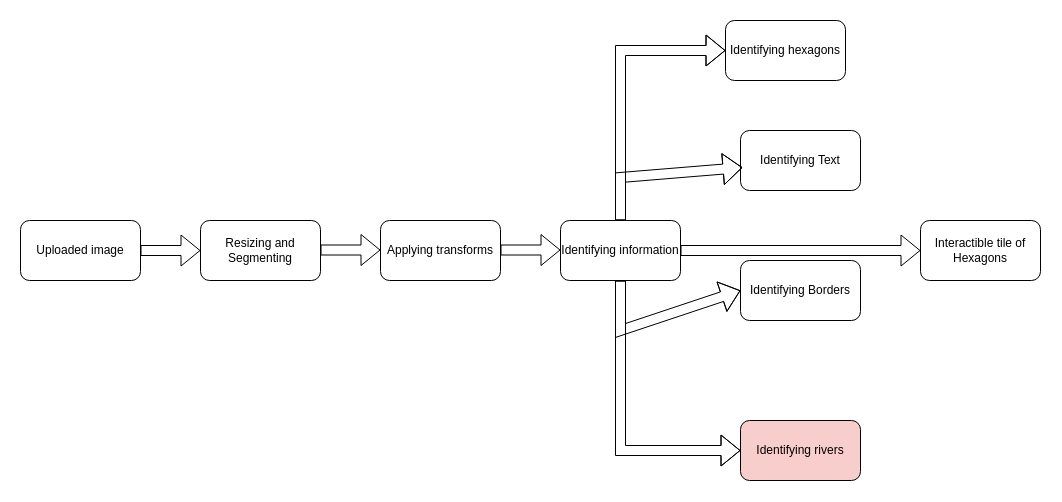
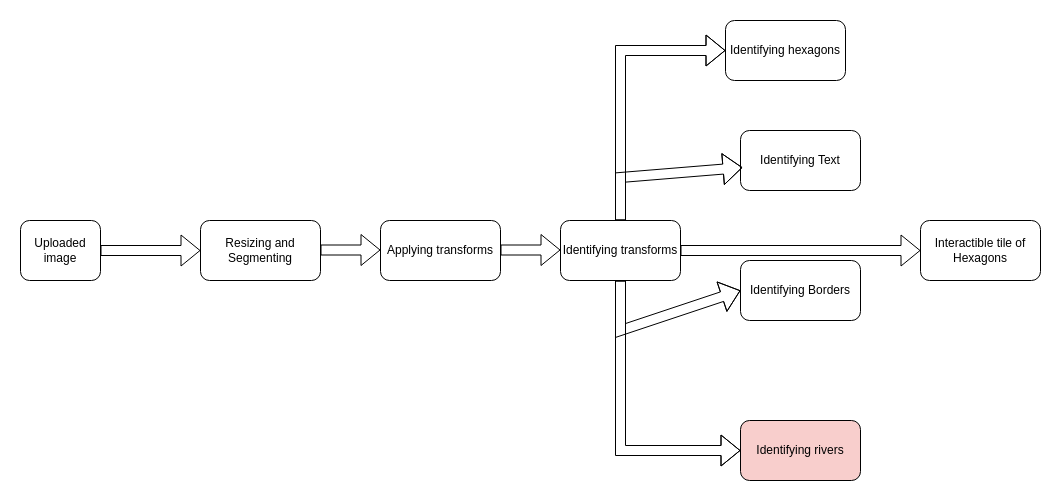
  <mxCell id="0" />
  <mxCell id="1" parent="0" />
- <mxCell id="2" value="Uploaded image" style="rounded=1;whiteSpace=wrap;html=1;" vertex="1" parent="1"><mxGeometry x="20" y="220" width="120" height="60" as="geometry" /></mxCell>
+ <mxCell id="2" value="Uploaded image" style="rounded=1;whiteSpace=wrap;html=1;" vertex="1" parent="1"><mxGeometry x="20" y="220" width="80" height="60" as="geometry" /></mxCell>
  <mxCell id="3" value="Resizing and Segmenting" style="rounded=1;whiteSpace=wrap;html=1;" vertex="1" parent="1"><mxGeometry x="200" y="220" width="120" height="60" as="geometry" /></mxCell>
  <mxCell id="4" value="Identifying hexagons" style="rounded=1;whiteSpace=wrap;html=1;" vertex="1" parent="1"><mxGeometry x="725" y="20" width="120" height="60" as="geometry" /></mxCell>
  <mxCell id="5" value="Identifying Text" style="rounded=1;whiteSpace=wrap;html=1;" vertex="1" parent="1"><mxGeometry x="740" y="130" width="120" height="60" as="geometry" /></mxCell>
  <mxCell id="6" value="Identifying Borders" style="rounded=1;whiteSpace=wrap;html=1;" vertex="1" parent="1"><mxGeometry x="740" y="260" width="120" height="60" as="geometry" /></mxCell>
  <mxCell id="7" value="Identifying rivers" style="rounded=1;whiteSpace=wrap;html=1;fillColor=#f8cecc;" vertex="1" parent="1"><mxGeometry x="740" y="420" width="120" height="60" as="geometry" /></mxCell>
- <mxCell id="8" value="Identifying information" style="rounded=1;whiteSpace=wrap;html=1;" vertex="1" parent="1"><mxGeometry x="560" y="220" width="120" height="60" as="geometry" /></mxCell>
+ <mxCell id="8" value="Identifying transforms" style="rounded=1;whiteSpace=wrap;html=1;" vertex="1" parent="1"><mxGeometry x="560" y="220" width="120" height="60" as="geometry" /></mxCell>
  <mxCell id="9" value="Applying transforms" style="rounded=1;whiteSpace=wrap;html=1;" vertex="1" parent="1"><mxGeometry x="380" y="220" width="120" height="60" as="geometry" /></mxCell>
  <mxCell id="10" value="Interactible tile of Hexagons" style="rounded=1;whiteSpace=wrap;html=1;" vertex="1" parent="1"><mxGeometry x="920" y="220" width="120" height="60" as="geometry" /></mxCell>
  <mxCell id="11" value="" style="shape=flexArrow;endArrow=classic;html=1;rounded=0;exitX=1;exitY=0.5;exitDx=0;exitDy=0;entryX=0;entryY=0.5;entryDx=0;entryDy=0;" edge="1" parent="1" source="2" target="3"><mxGeometry width="50" height="50" relative="1" as="geometry"><mxPoint x="560" y="350" as="sourcePoint" /><mxPoint x="610" y="300" as="targetPoint" /></mxGeometry></mxCell>
  <mxCell id="12" value="" style="shape=flexArrow;endArrow=classic;html=1;rounded=0;exitX=1;exitY=0.5;exitDx=0;exitDy=0;entryX=0;entryY=0.5;entryDx=0;entryDy=0;" edge="1" parent="1"><mxGeometry width="50" height="50" relative="1" as="geometry"><mxPoint y="249.5" as="sourcePoint" x="320" /><mxPoint x="380" y="249.5" as="targetPoint" /></mxGeometry></mxCell>
  <mxCell id="13" value="" style="shape=flexArrow;endArrow=classic;html=1;rounded=0;exitX=1;exitY=0.5;exitDx=0;exitDy=0;entryX=0;entryY=0.5;entryDx=0;entryDy=0;" edge="1" parent="1"><mxGeometry width="50" height="50" relative="1" as="geometry"><mxPoint x="500" y="249.5" as="sourcePoint" /><mxPoint x="560" y="249.5" as="targetPoint" /></mxGeometry></mxCell>
  <mxCell id="14" value="" style="shape=flexArrow;endArrow=classic;html=1;rounded=0;exitX=0.5;exitY=0;exitDx=0;exitDy=0;entryX=0;entryY=0.5;entryDx=0;entryDy=0;" edge="1" parent="1" source="8" target="4"><mxGeometry width="50" height="50" relative="1" as="geometry"><mxPoint x="170" y="280" as="sourcePoint" /><mxPoint x="230" y="280" as="targetPoint" /><Array as="points"><mxPoint x="620" y="50" /></Array></mxGeometry></mxCell>
  <mxCell id="15" value="" style="shape=flexArrow;endArrow=classic;html=1;rounded=0;exitX=0.5;exitY=0;exitDx=0;exitDy=0;entryX=0.017;entryY=0.617;entryDx=0;entryDy=0;entryPerimeter=0;" edge="1" parent="1" target="5"><mxGeometry width="50" height="50" relative="1" as="geometry"><mxPoint x="620" y="220" as="sourcePoint" /><mxPoint x="740" y="50" as="targetPoint" /><Array as="points"><mxPoint x="620" y="177" /></Array></mxGeometry></mxCell>
  <mxCell id="16" value="" style="shape=flexArrow;endArrow=classic;html=1;rounded=0;exitX=0.5;exitY=1;exitDx=0;exitDy=0;entryX=0;entryY=0.5;entryDx=0;entryDy=0;" edge="1" parent="1" source="8" target="6"><mxGeometry width="50" height="50" relative="1" as="geometry"><mxPoint x="560" y="350" as="sourcePoint" /><mxPoint x="610" y="300" as="targetPoint" /><Array as="points"><mxPoint x="620" y="330" /></Array></mxGeometry></mxCell>
  <mxCell id="17" value="" style="shape=flexArrow;endArrow=classic;html=1;rounded=0;exitX=0.5;exitY=1;exitDx=0;exitDy=0;entryX=0;entryY=0.5;entryDx=0;entryDy=0;" edge="1" parent="1" target="7"><mxGeometry width="50" height="50" relative="1" as="geometry"><mxPoint x="620" y="280" as="sourcePoint" /><mxPoint x="740" y="330" as="targetPoint" /><Array as="points"><mxPoint x="620" y="450" /></Array></mxGeometry></mxCell>
  <mxCell id="18" value="" style="shape=flexArrow;endArrow=classic;html=1;rounded=0;exitX=1;exitY=0.5;exitDx=0;exitDy=0;entryX=0;entryY=0.5;entryDx=0;entryDy=0;" edge="1" parent="1" source="8" target="10"><mxGeometry width="50" height="50" relative="1" as="geometry"><mxPoint x="730" y="260" as="sourcePoint" /><mxPoint x="780" y="210" as="targetPoint" /></mxGeometry></mxCell>
